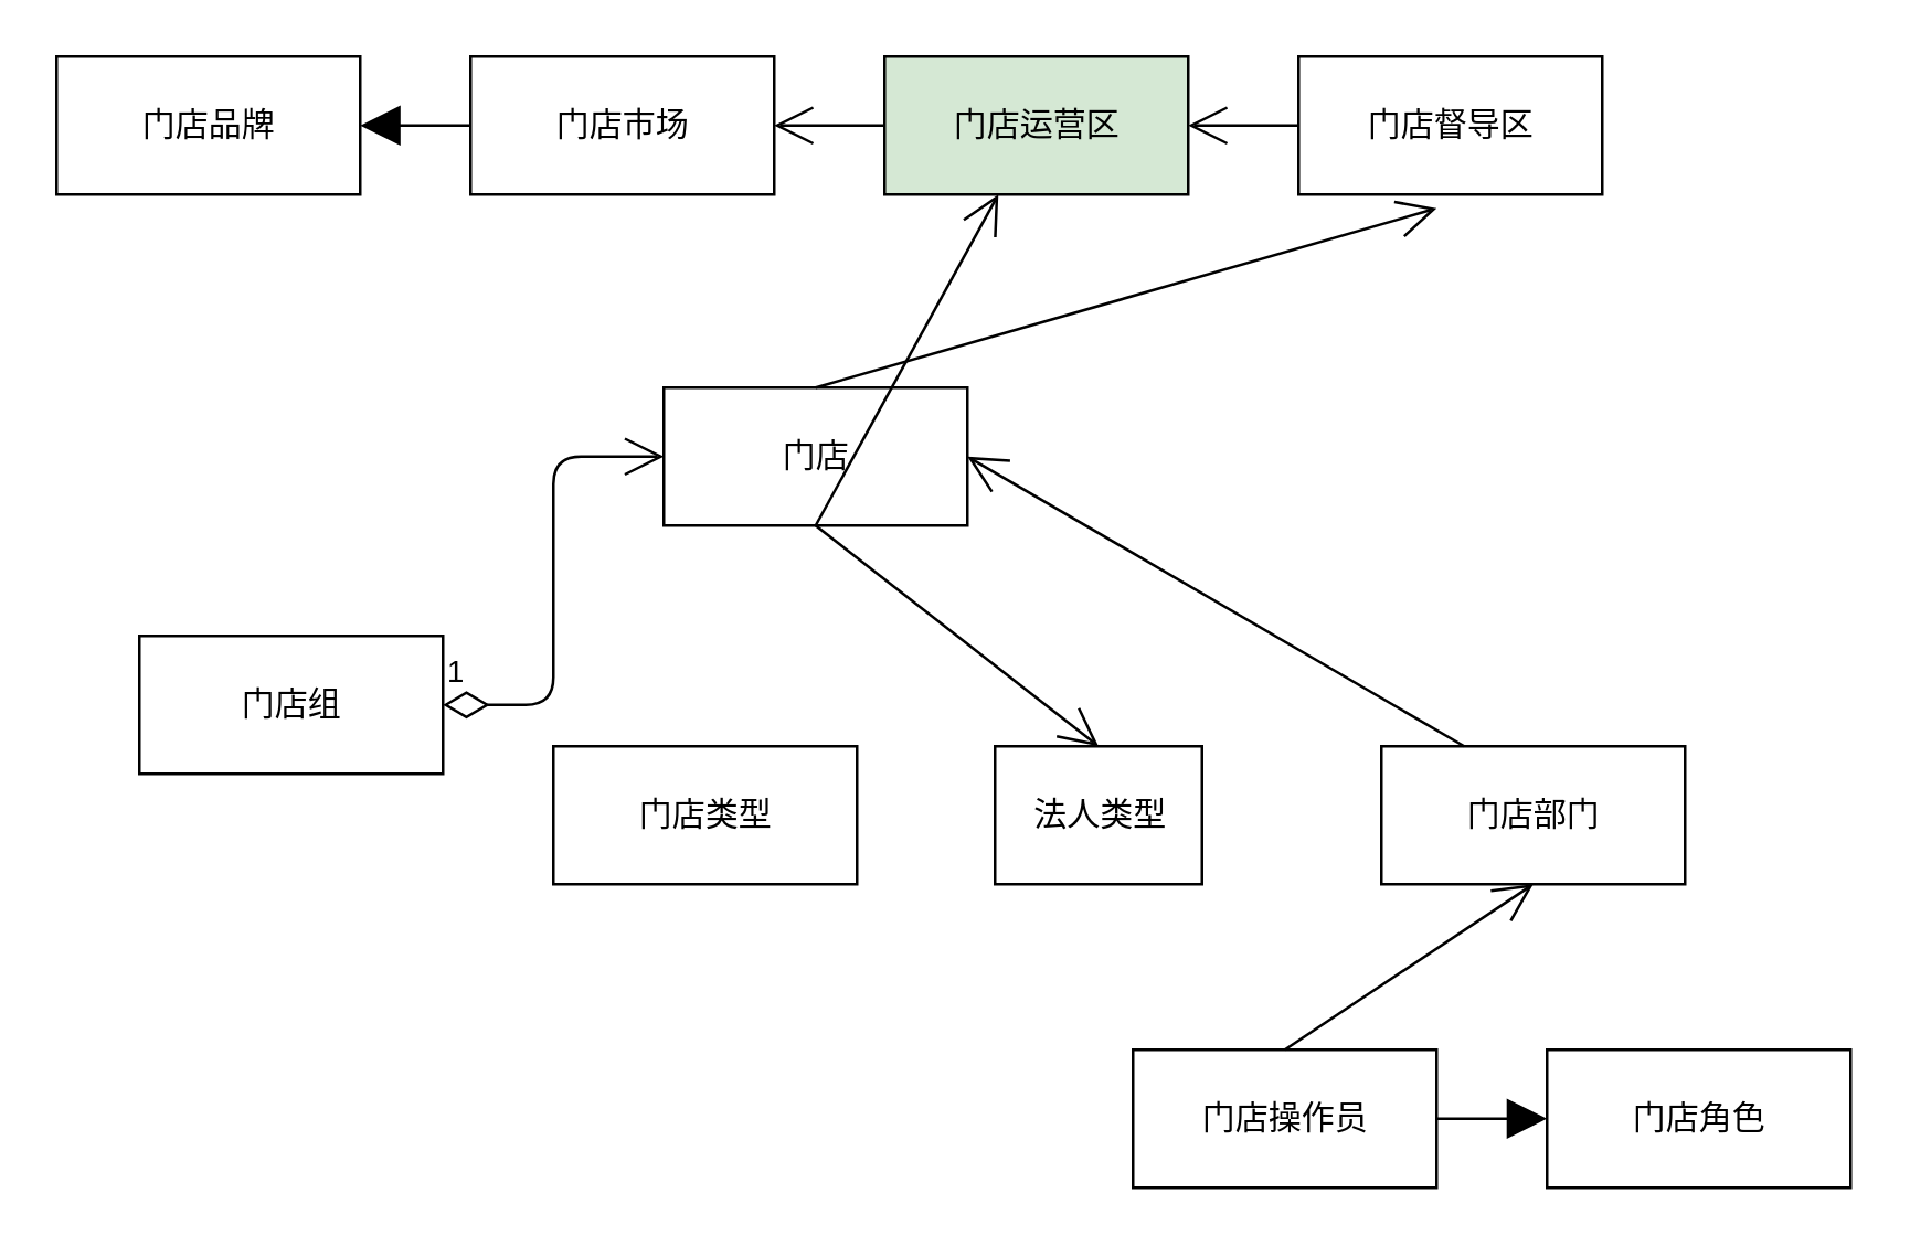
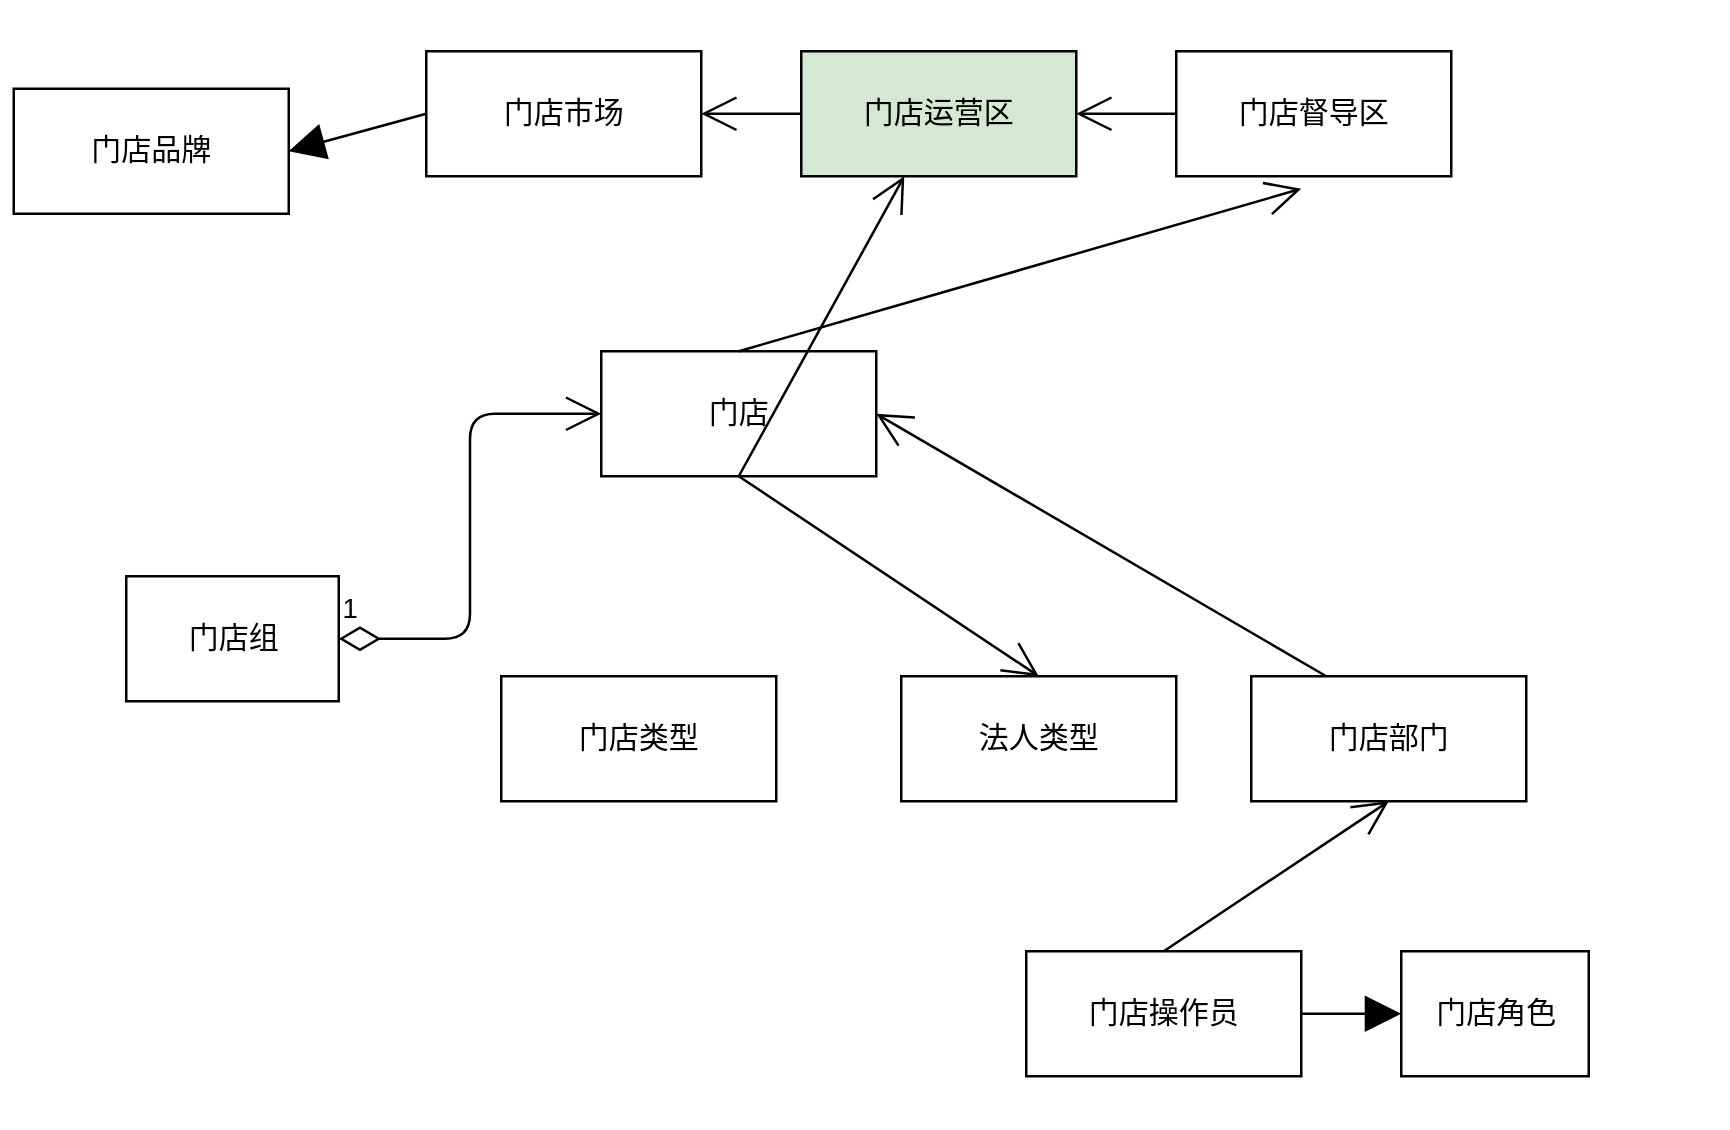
  <mxCell id="0" />
  <mxCell id="1" parent="0" />
- <mxCell id="2" value="门店品牌" style="html=1;" vertex="1" parent="1"><mxGeometry x="20" y="20" width="110" height="50" as="geometry" /></mxCell>
+ <mxCell id="2" value="门店品牌" style="html=1;" vertex="1" parent="1"><mxGeometry x="5" y="35" width="110" height="50" as="geometry" /></mxCell>
  <mxCell id="3" value="门店市场" style="html=1;" vertex="1" parent="1"><mxGeometry x="170" y="20" width="110" height="50" as="geometry" /></mxCell>
  <mxCell id="4" value="门店运营区" style="html=1;fillColor=#d5e8d4;" vertex="1" parent="1"><mxGeometry x="320" y="20" width="110" height="50" as="geometry" /></mxCell>
  <mxCell id="5" value="门店督导区" style="html=1;" vertex="1" parent="1"><mxGeometry x="470" y="20" width="110" height="50" as="geometry" /></mxCell>
  <mxCell id="6" value="门店" style="html=1;" vertex="1" parent="1"><mxGeometry x="240" y="140" width="110" height="50" as="geometry" /></mxCell>
- <mxCell id="7" value="门店组" style="html=1;" vertex="1" parent="1"><mxGeometry x="50" y="230" width="110" height="50" as="geometry" /></mxCell>
+ <mxCell id="7" value="门店组" style="html=1;" vertex="1" parent="1"><mxGeometry x="50" y="230" width="85" height="50" as="geometry" /></mxCell>
  <mxCell id="8" value="门店类型" style="html=1;" vertex="1" parent="1"><mxGeometry x="200" y="270" width="110" height="50" as="geometry" /></mxCell>
- <mxCell id="9" value="法人类型" style="html=1;" vertex="1" parent="1"><mxGeometry x="360" y="270" width="75" height="50" as="geometry" /></mxCell>
+ <mxCell id="9" value="法人类型" style="html=1;" vertex="1" parent="1"><mxGeometry x="360" y="270" width="110" height="50" as="geometry" /></mxCell>
  <mxCell id="10" value="门店部门" style="html=1;" vertex="1" parent="1"><mxGeometry x="500" y="270" width="110" height="50" as="geometry" /></mxCell>
  <mxCell id="11" value="门店操作员" style="html=1;" vertex="1" parent="1"><mxGeometry x="410" y="380" width="110" height="50" as="geometry" /></mxCell>
- <mxCell id="12" value="门店角色" style="html=1;" vertex="1" parent="1"><mxGeometry x="560" y="380" width="110" height="50" as="geometry" /></mxCell>
+ <mxCell id="12" value="门店角色" style="html=1;" vertex="1" parent="1"><mxGeometry x="560" y="380" width="75" height="50" as="geometry" /></mxCell>
  <mxCell id="13" value="" style="endArrow=block;endFill=1;endSize=12;html=1;entryX=1;entryY=0.5;entryDx=0;entryDy=0;exitX=0;exitY=0.5;exitDx=0;exitDy=0;" edge="1" parent="1" source="3" target="2"><mxGeometry width="160" relative="1" as="geometry"><mxPoint x="310" y="290" as="sourcePoint" /><mxPoint x="470" y="290" as="targetPoint" /></mxGeometry></mxCell>
  <mxCell id="14" value="" style="endArrow=open;endFill=1;endSize=12;html=1;exitX=0;exitY=0.5;exitDx=0;exitDy=0;" edge="1" parent="1" source="4"><mxGeometry width="160" relative="1" as="geometry"><mxPoint x="180" y="55" as="sourcePoint" /><mxPoint x="280" y="45" as="targetPoint" /></mxGeometry></mxCell>
  <mxCell id="15" value="" style="endArrow=open;endFill=1;endSize=12;html=1;exitX=0;exitY=0.5;exitDx=0;exitDy=0;" edge="1" parent="1" source="5"><mxGeometry width="160" relative="1" as="geometry"><mxPoint x="190" y="65" as="sourcePoint" /><mxPoint x="430" y="45" as="targetPoint" /></mxGeometry></mxCell>
  <mxCell id="16" value="" style="endArrow=open;endFill=1;endSize=12;html=1;exitX=0.5;exitY=0;exitDx=0;exitDy=0;" edge="1" parent="1" source="6"><mxGeometry width="160" relative="1" as="geometry"><mxPoint x="200" y="75" as="sourcePoint" /><mxPoint x="520" y="75" as="targetPoint" /></mxGeometry></mxCell>
  <mxCell id="17" value="" style="endArrow=open;endFill=1;endSize=12;html=1;exitX=0.5;exitY=1;exitDx=0;exitDy=0;" edge="1" parent="1" source="6" target="4"><mxGeometry width="160" relative="1" as="geometry"><mxPoint x="210" y="85" as="sourcePoint" /><mxPoint x="170" y="85" as="targetPoint" /></mxGeometry></mxCell>
  <mxCell id="18" value="" style="endArrow=open;endFill=1;endSize=12;html=1;entryX=0.5;entryY=0;entryDx=0;entryDy=0;exitX=0.5;exitY=1;exitDx=0;exitDy=0;" edge="1" parent="1" source="6" target="9"><mxGeometry width="160" relative="1" as="geometry"><mxPoint x="300" y="200" as="sourcePoint" /><mxPoint x="180" y="95" as="targetPoint" /></mxGeometry></mxCell>
  <mxCell id="19" value="1" style="endArrow=open;html=1;endSize=12;startArrow=diamondThin;startSize=14;startFill=0;edgeStyle=orthogonalEdgeStyle;align=left;verticalAlign=bottom;entryX=0;entryY=0.5;entryDx=0;entryDy=0;" edge="1" parent="1" source="7" target="6"><mxGeometry x="-1" y="3" relative="1" as="geometry"><mxPoint x="310" y="270" as="sourcePoint" /><mxPoint x="230" y="165" as="targetPoint" /></mxGeometry></mxCell>
  <mxCell id="20" value="" style="endArrow=open;endFill=1;endSize=12;html=1;entryX=1;entryY=0.5;entryDx=0;entryDy=0;" edge="1" parent="1" target="6"><mxGeometry width="160" relative="1" as="geometry"><mxPoint x="530" y="270" as="sourcePoint" /><mxPoint x="530" y="85" as="targetPoint" /></mxGeometry></mxCell>
  <mxCell id="21" value="" style="endArrow=open;endFill=1;endSize=12;html=1;entryX=0.5;entryY=1;entryDx=0;entryDy=0;exitX=0.5;exitY=0;exitDx=0;exitDy=0;" edge="1" parent="1" source="11" target="10"><mxGeometry width="160" relative="1" as="geometry"><mxPoint x="540" y="280" as="sourcePoint" /><mxPoint x="360" y="175" as="targetPoint" /></mxGeometry></mxCell>
  <mxCell id="22" value="" style="endArrow=block;endFill=1;endSize=12;html=1;entryX=0;entryY=0.5;entryDx=0;entryDy=0;exitX=1;exitY=0.5;exitDx=0;exitDy=0;" edge="1" parent="1" source="11" target="12"><mxGeometry width="160" relative="1" as="geometry"><mxPoint x="475" y="390" as="sourcePoint" /><mxPoint x="565" y="330" as="targetPoint" /></mxGeometry></mxCell>
